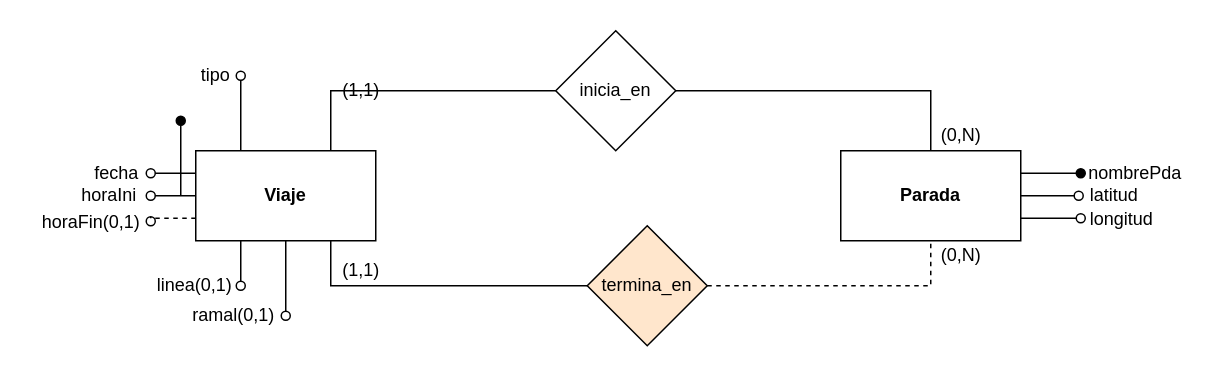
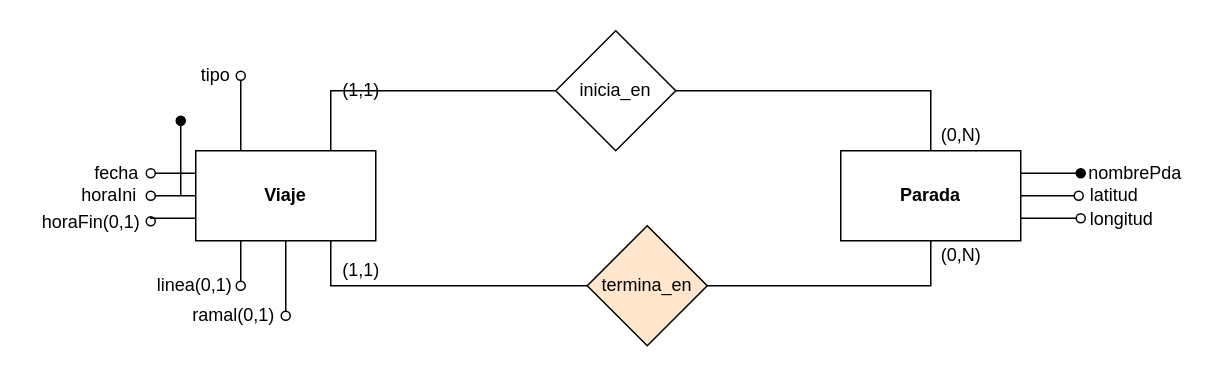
  <mxCell id="0" />
  <mxCell id="1" parent="0" />
  <mxCell id="2" style="edgeStyle=orthogonalEdgeStyle;rounded=0;orthogonalLoop=1;jettySize=auto;html=1;exitX=0;exitY=0.25;exitDx=0;exitDy=0;endArrow=oval;endFill=0;" edge="1" parent="1" source="8"><mxGeometry relative="1" as="geometry"><mxPoint x="100" y="115" as="targetPoint" /></mxGeometry></mxCell>
  <mxCell id="3" style="edgeStyle=orthogonalEdgeStyle;rounded=0;orthogonalLoop=1;jettySize=auto;html=1;exitX=0;exitY=0.5;exitDx=0;exitDy=0;endArrow=oval;endFill=0;" edge="1" parent="1" source="8"><mxGeometry relative="1" as="geometry"><mxPoint x="100" y="130" as="targetPoint" /></mxGeometry></mxCell>
- <mxCell id="4" style="edgeStyle=orthogonalEdgeStyle;rounded=0;orthogonalLoop=1;jettySize=auto;html=1;exitX=0;exitY=0.75;exitDx=0;exitDy=0;entryX=1.06;entryY=1.35;entryDx=0;entryDy=0;entryPerimeter=0;endArrow=oval;endFill=0;dashed=1;" edge="1" parent="1" source="8" target="23"><mxGeometry relative="1" as="geometry" /></mxCell>
+ <mxCell id="4" style="edgeStyle=orthogonalEdgeStyle;rounded=0;orthogonalLoop=1;jettySize=auto;html=1;exitX=0;exitY=0.75;exitDx=0;exitDy=0;entryX=1.06;entryY=1.35;entryDx=0;entryDy=0;entryPerimeter=0;endArrow=oval;endFill=0;" edge="1" parent="1" source="8" target="23"><mxGeometry relative="1" as="geometry" /></mxCell>
  <mxCell id="5" style="edgeStyle=orthogonalEdgeStyle;rounded=0;orthogonalLoop=1;jettySize=auto;html=1;exitX=0.25;exitY=1;exitDx=0;exitDy=0;endArrow=oval;endFill=0;" edge="1" parent="1" source="8"><mxGeometry relative="1" as="geometry"><mxPoint x="160" y="190" as="targetPoint" /></mxGeometry></mxCell>
  <mxCell id="6" style="edgeStyle=orthogonalEdgeStyle;rounded=0;orthogonalLoop=1;jettySize=auto;html=1;exitX=0.5;exitY=1;exitDx=0;exitDy=0;endArrow=oval;endFill=0;" edge="1" parent="1" source="8"><mxGeometry relative="1" as="geometry"><mxPoint x="190" y="210" as="targetPoint" /></mxGeometry></mxCell>
  <mxCell id="7" style="edgeStyle=orthogonalEdgeStyle;rounded=0;orthogonalLoop=1;jettySize=auto;html=1;exitX=0.25;exitY=0;exitDx=0;exitDy=0;endArrow=oval;endFill=0;" edge="1" parent="1" source="8"><mxGeometry relative="1" as="geometry"><mxPoint x="160" y="50" as="targetPoint" /></mxGeometry></mxCell>
  <mxCell id="8" value="Viaje" style="rounded=0;whiteSpace=wrap;html=1;fontStyle=1" vertex="1" parent="1"><mxGeometry x="130" y="100" width="120" height="60" as="geometry" /></mxCell>
  <mxCell id="9" style="edgeStyle=orthogonalEdgeStyle;rounded=0;orthogonalLoop=1;jettySize=auto;html=1;exitX=1;exitY=0.25;exitDx=0;exitDy=0;endArrow=oval;endFill=1;" edge="1" parent="1" source="12"><mxGeometry relative="1" as="geometry"><mxPoint x="720" y="115" as="targetPoint" /></mxGeometry></mxCell>
  <mxCell id="10" style="edgeStyle=orthogonalEdgeStyle;rounded=0;orthogonalLoop=1;jettySize=auto;html=1;exitX=1;exitY=0.5;exitDx=0;exitDy=0;entryX=0.033;entryY=1.25;entryDx=0;entryDy=0;entryPerimeter=0;endArrow=oval;endFill=0;" edge="1" parent="1" source="12" target="19"><mxGeometry relative="1" as="geometry" /></mxCell>
  <mxCell id="11" style="edgeStyle=orthogonalEdgeStyle;rounded=0;orthogonalLoop=1;jettySize=auto;html=1;exitX=1;exitY=0.75;exitDx=0;exitDy=0;endArrow=oval;endFill=0;" edge="1" parent="1" source="12"><mxGeometry relative="1" as="geometry"><mxPoint x="720" y="145" as="targetPoint" /></mxGeometry></mxCell>
  <mxCell id="12" value="Parada" style="rounded=0;whiteSpace=wrap;html=1;fontStyle=1" vertex="1" parent="1"><mxGeometry x="560" y="100" width="120" height="60" as="geometry" /></mxCell>
  <mxCell id="13" style="edgeStyle=orthogonalEdgeStyle;rounded=0;orthogonalLoop=1;jettySize=auto;html=1;exitX=1;exitY=0.5;exitDx=0;exitDy=0;entryX=0.5;entryY=0;entryDx=0;entryDy=0;endArrow=none;endFill=0;" edge="1" parent="1" source="15" target="12"><mxGeometry relative="1" as="geometry" /></mxCell>
  <mxCell id="14" style="edgeStyle=orthogonalEdgeStyle;rounded=0;orthogonalLoop=1;jettySize=auto;html=1;exitX=0;exitY=0.5;exitDx=0;exitDy=0;entryX=0.75;entryY=0;entryDx=0;entryDy=0;endArrow=none;endFill=0;" edge="1" parent="1" source="15" target="8"><mxGeometry relative="1" as="geometry" /></mxCell>
  <mxCell id="15" value="inicia_en" style="rhombus;whiteSpace=wrap;html=1;" vertex="1" parent="1"><mxGeometry x="370" y="20" width="80" height="80" as="geometry" /></mxCell>
- <mxCell id="16" style="edgeStyle=orthogonalEdgeStyle;rounded=0;orthogonalLoop=1;jettySize=auto;html=1;exitX=1;exitY=0.5;exitDx=0;exitDy=0;entryX=0.5;entryY=1;entryDx=0;entryDy=0;endArrow=none;endFill=0;dashed=1;" edge="1" parent="1" source="18" target="12"><mxGeometry relative="1" as="geometry" /></mxCell>
+ <mxCell id="16" style="edgeStyle=orthogonalEdgeStyle;rounded=0;orthogonalLoop=1;jettySize=auto;html=1;exitX=1;exitY=0.5;exitDx=0;exitDy=0;entryX=0.5;entryY=1;entryDx=0;entryDy=0;endArrow=none;endFill=0;" edge="1" parent="1" source="18" target="12"><mxGeometry relative="1" as="geometry" /></mxCell>
  <mxCell id="17" style="edgeStyle=orthogonalEdgeStyle;rounded=0;orthogonalLoop=1;jettySize=auto;html=1;exitX=0;exitY=0.5;exitDx=0;exitDy=0;entryX=0.75;entryY=1;entryDx=0;entryDy=0;endArrow=none;endFill=0;" edge="1" parent="1" source="18" target="8"><mxGeometry relative="1" as="geometry" /></mxCell>
  <mxCell id="18" value="termina_en" style="rhombus;whiteSpace=wrap;html=1;fillColor=#ffe6cc;" vertex="1" parent="1"><mxGeometry x="391" y="150" width="80" height="80" as="geometry" /></mxCell>
  <mxCell id="19" value="nombrePda" style="text;html=1;align=center;verticalAlign=middle;resizable=0;points=[];autosize=1;strokeColor=none;fillColor=none;" vertex="1" parent="1"><mxGeometry x="716" y="105" width="80" height="20" as="geometry" /></mxCell>
  <mxCell id="20" value="latitud" style="text;html=1;align=center;verticalAlign=middle;resizable=0;points=[];autosize=1;strokeColor=none;fillColor=none;" vertex="1" parent="1"><mxGeometry x="717" y="120" width="50" height="20" as="geometry" /></mxCell>
  <mxCell id="21" value="longitud" style="text;html=1;align=center;verticalAlign=middle;resizable=0;points=[];autosize=1;strokeColor=none;fillColor=none;" vertex="1" parent="1"><mxGeometry x="717" y="136" width="60" height="20" as="geometry" /></mxCell>
  <mxCell id="22" value="fecha" style="text;html=1;align=center;verticalAlign=middle;resizable=0;points=[];autosize=1;strokeColor=none;fillColor=none;" vertex="1" parent="1"><mxGeometry x="57" y="105" width="40" height="20" as="geometry" /></mxCell>
  <mxCell id="23" value="horaIni" style="text;html=1;align=center;verticalAlign=middle;resizable=0;points=[];autosize=1;strokeColor=none;fillColor=none;" vertex="1" parent="1"><mxGeometry x="47" y="120" width="50" height="20" as="geometry" /></mxCell>
  <mxCell id="24" value="horaFin(0,1)" style="text;html=1;align=center;verticalAlign=middle;resizable=0;points=[];autosize=1;strokeColor=none;fillColor=none;" vertex="1" parent="1"><mxGeometry x="20" y="138" width="80" height="20" as="geometry" /></mxCell>
  <mxCell id="25" value="" style="endArrow=oval;html=1;rounded=0;endFill=1;" edge="1" parent="1"><mxGeometry width="50" height="50" relative="1" as="geometry"><mxPoint x="120" y="130" as="sourcePoint" /><mxPoint x="120" y="80" as="targetPoint" /></mxGeometry></mxCell>
  <mxCell id="26" value="(1,1)" style="text;html=1;align=center;verticalAlign=middle;resizable=0;points=[];autosize=1;strokeColor=none;fillColor=none;" vertex="1" parent="1"><mxGeometry x="220" y="50" width="40" height="20" as="geometry" /></mxCell>
  <mxCell id="27" value="(1,1)" style="text;html=1;align=center;verticalAlign=middle;resizable=0;points=[];autosize=1;strokeColor=none;fillColor=none;" vertex="1" parent="1"><mxGeometry x="220" y="170" width="40" height="20" as="geometry" /></mxCell>
  <mxCell id="28" value="(0,N)" style="text;html=1;align=center;verticalAlign=middle;resizable=0;points=[];autosize=1;strokeColor=none;fillColor=none;" vertex="1" parent="1"><mxGeometry x="620" y="80" width="40" height="20" as="geometry" /></mxCell>
  <mxCell id="29" value="(0,N)" style="text;html=1;align=center;verticalAlign=middle;resizable=0;points=[];autosize=1;strokeColor=none;fillColor=none;" vertex="1" parent="1"><mxGeometry x="620" y="160" width="40" height="20" as="geometry" /></mxCell>
  <mxCell id="30" value="tipo" style="text;html=1;align=center;verticalAlign=middle;resizable=0;points=[];autosize=1;strokeColor=none;fillColor=none;" vertex="1" parent="1"><mxGeometry x="128" y="40" width="30" height="20" as="geometry" /></mxCell>
  <mxCell id="31" value="linea(0,1)" style="text;html=1;align=center;verticalAlign=middle;resizable=0;points=[];autosize=1;strokeColor=none;fillColor=none;" vertex="1" parent="1"><mxGeometry x="94" y="180" width="70" height="20" as="geometry" /></mxCell>
  <mxCell id="32" value="ramal(0,1)" style="text;html=1;align=center;verticalAlign=middle;resizable=0;points=[];autosize=1;strokeColor=none;fillColor=none;" vertex="1" parent="1"><mxGeometry x="120" y="200" width="70" height="20" as="geometry" /></mxCell>
